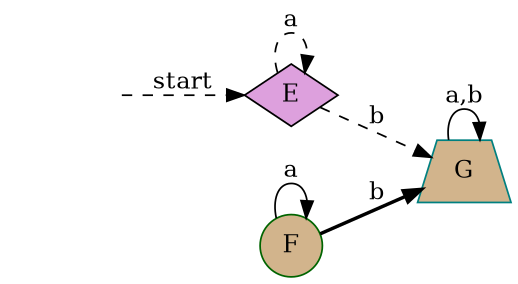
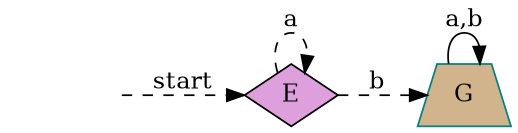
  digraph {
    rankdir=LR
    node [style=filled fillcolor=tan]
    edge [style=dashed]
    start [style=invisible fillcolor=""]
    E [color=black fillcolor=plum shape=diamond]
    G [color=teal shape=trapezium]
-   F [color=darkgreen shape=circle]
    start -> E [label=start]
    E -> E [label=a]
    E -> G [label=b]
    G -> G [label="a,b" style=solid]
-   F -> G [label=b style=bold]
-   F -> F [label=a style=solid]
  }
